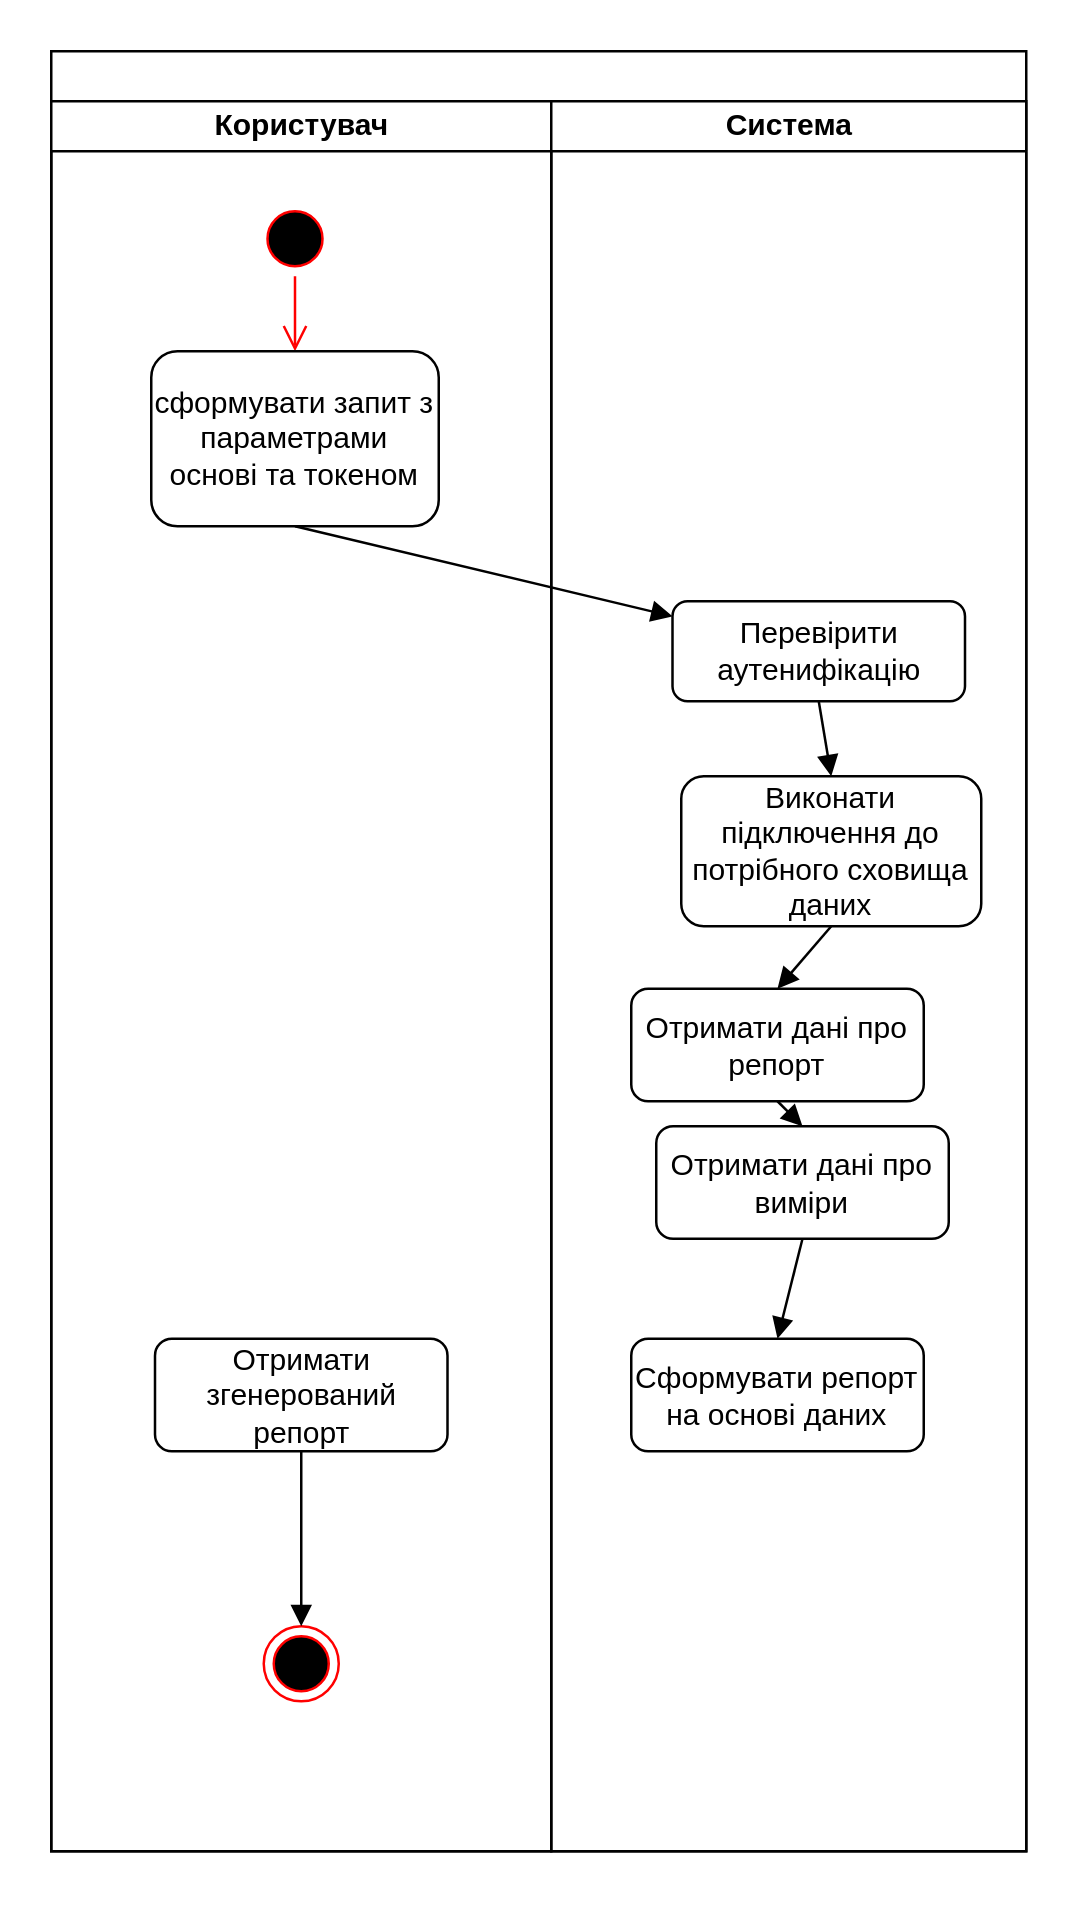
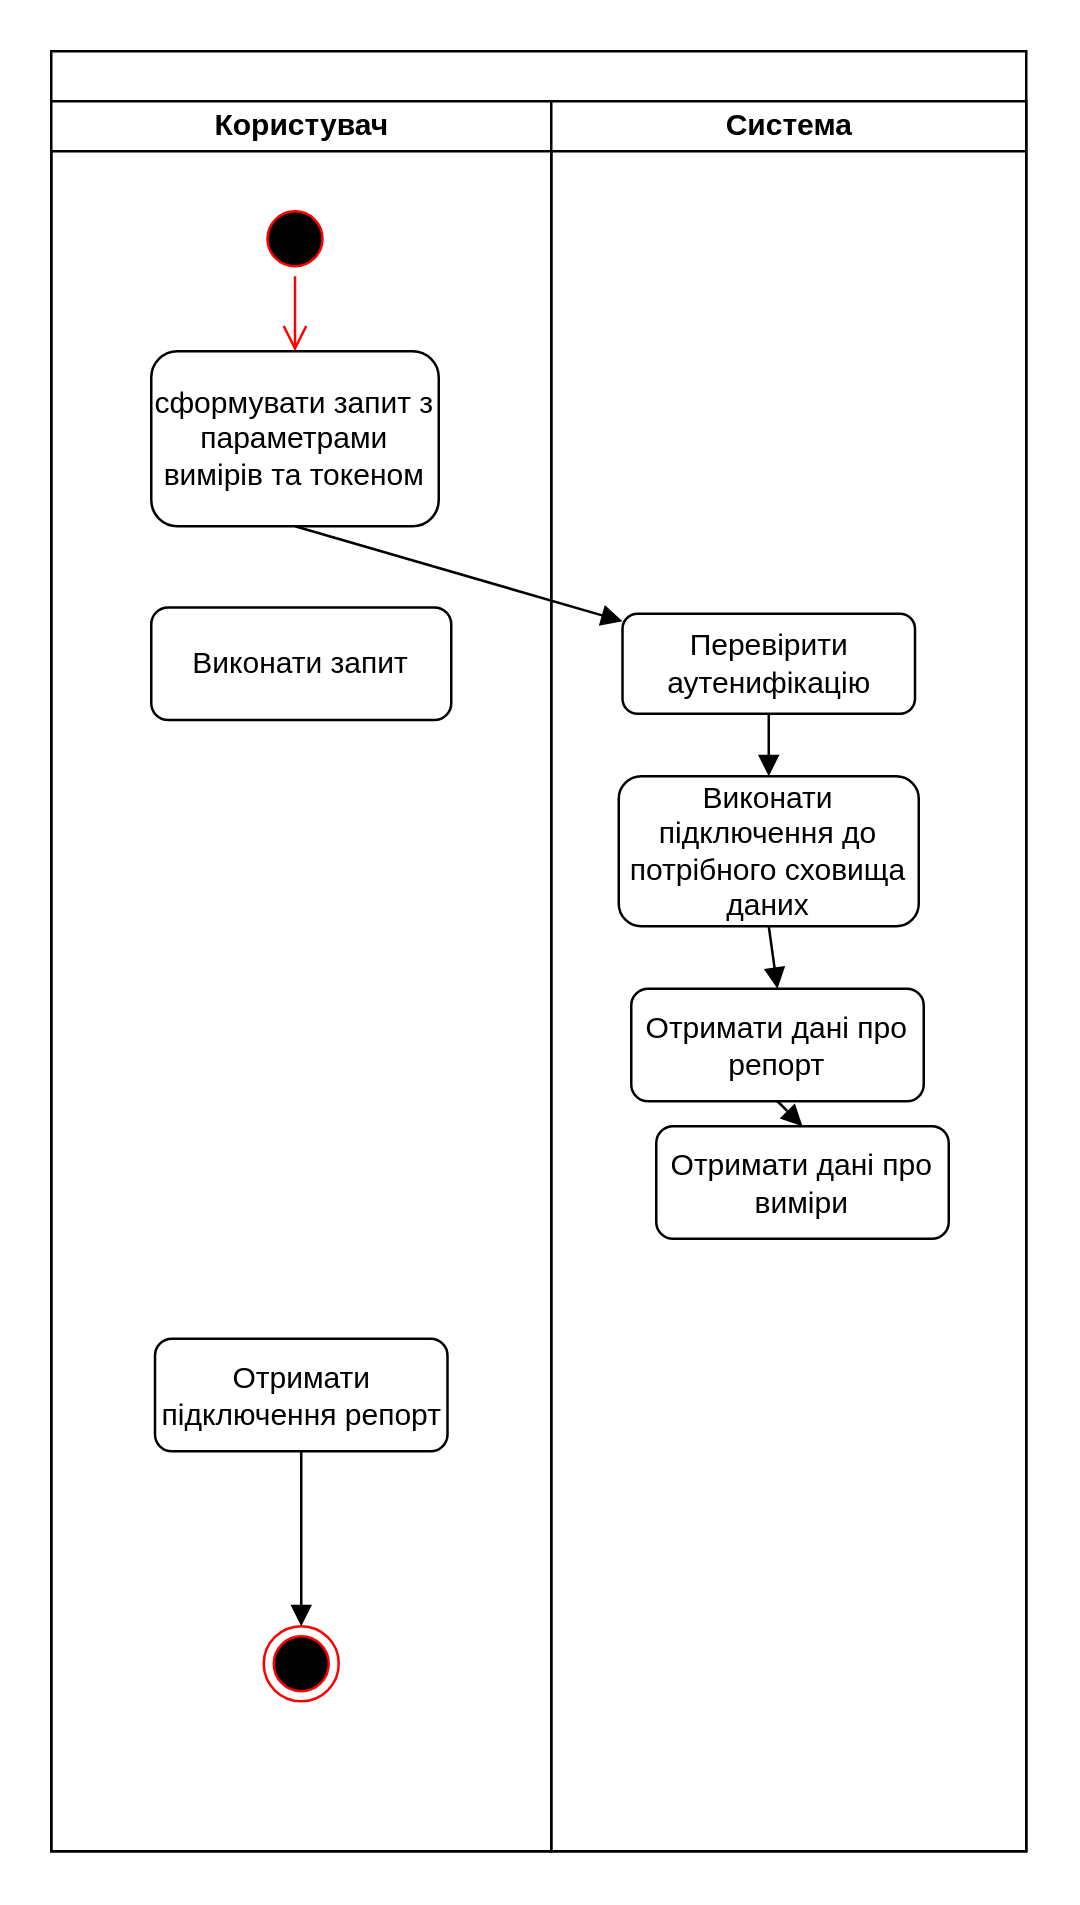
  <mxCell id="0" />
  <mxCell id="1" parent="0" />
  <mxCell id="2" value="" style="swimlane;html=1;childLayout=stackLayout;resizeParent=1;resizeParentMax=0;startSize=20;" vertex="1" parent="1"><mxGeometry x="20" y="20" width="390" height="720" as="geometry"><mxRectangle x="60" y="70" width="50" height="40" as="alternateBounds" /></mxGeometry></mxCell>
  <mxCell id="3" value="Користувач" style="swimlane;html=1;startSize=20;" vertex="1" parent="2"><mxGeometry y="20" width="200" height="700" as="geometry" /></mxCell>
  <mxCell id="4" value="" style="ellipse;html=1;shape=startState;fillColor=#000000;strokeColor=#ff0000;" vertex="1" parent="3"><mxGeometry x="82.5" y="40" width="30" height="30" as="geometry" /></mxCell>
  <mxCell id="5" value="" style="edgeStyle=orthogonalEdgeStyle;html=1;verticalAlign=bottom;endArrow=open;endSize=8;strokeColor=#ff0000;entryX=0.5;entryY=0;entryDx=0;entryDy=0;" edge="1" source="4" parent="3" target="6"><mxGeometry relative="1" as="geometry"><mxPoint x="60" y="100" as="targetPoint" /></mxGeometry></mxCell>
- <mxCell id="6" value="сформувати запит з параметрами основі та токеном" style="shape=ext;rounded=1;html=1;whiteSpace=wrap;" vertex="1" parent="3"><mxGeometry x="40" y="100" width="115" height="70" as="geometry" /></mxCell>
+ <mxCell id="6" value="сформувати запит з параметрами вимірів та токеном" style="shape=ext;rounded=1;html=1;whiteSpace=wrap;" vertex="1" parent="3"><mxGeometry x="40" y="100" width="115" height="70" as="geometry" /></mxCell>
+ <mxCell id="7" value="Виконати запит" style="shape=ext;rounded=1;html=1;whiteSpace=wrap;" vertex="1" parent="3"><mxGeometry x="40" y="202.5" width="120" height="45" as="geometry" /></mxCell>
  <mxCell id="8" value="" style="endArrow=block;endFill=1;endSize=6;html=1;exitX=0.5;exitY=1;exitDx=0;exitDy=0;" edge="1" parent="3" source="6" target="13"><mxGeometry width="100" relative="1" as="geometry"><mxPoint x="130" y="320" as="sourcePoint" /><mxPoint x="230" y="320" as="targetPoint" /></mxGeometry></mxCell>
- <mxCell id="9" value="Отримати згенерований репорт" style="shape=ext;rounded=1;html=1;whiteSpace=wrap;" vertex="1" parent="3"><mxGeometry x="41.5" y="495" width="117" height="45" as="geometry" /></mxCell>
+ <mxCell id="9" value="Отримати підключення репорт" style="shape=ext;rounded=1;html=1;whiteSpace=wrap;" vertex="1" parent="3"><mxGeometry x="41.5" y="495" width="117" height="45" as="geometry" /></mxCell>
  <mxCell id="10" value="" style="ellipse;html=1;shape=endState;fillColor=#000000;strokeColor=#ff0000;" vertex="1" parent="3"><mxGeometry x="85" y="610" width="30" height="30" as="geometry" /></mxCell>
  <mxCell id="11" value="" style="endArrow=block;endFill=1;endSize=6;html=1;exitX=0.5;exitY=1;exitDx=0;exitDy=0;entryX=0.5;entryY=0;entryDx=0;entryDy=0;" edge="1" parent="3" source="9" target="10"><mxGeometry width="100" relative="1" as="geometry"><mxPoint x="220" y="285" as="sourcePoint" /><mxPoint x="289" y="285" as="targetPoint" /></mxGeometry></mxCell>
  <mxCell id="12" value="Система" style="swimlane;html=1;startSize=20;" vertex="1" parent="2"><mxGeometry x="200" y="20" width="190" height="700" as="geometry" /></mxCell>
- <mxCell id="13" value="Перевірити аутенифікацію" style="shape=ext;rounded=1;html=1;whiteSpace=wrap;" vertex="1" parent="12"><mxGeometry x="48.5" y="200" width="117" height="40" as="geometry" /></mxCell>
- <mxCell id="14" value="Виконати підключення до потрібного сховища даних" style="shape=ext;rounded=1;html=1;whiteSpace=wrap;" vertex="1" parent="12"><mxGeometry x="52" y="270" width="120" height="60" as="geometry" /></mxCell>
+ <mxCell id="13" value="Перевірити аутенифікацію" style="shape=ext;rounded=1;html=1;whiteSpace=wrap;" vertex="1" parent="12"><mxGeometry x="28.5" y="205" width="117" height="40" as="geometry" /></mxCell>
+ <mxCell id="14" value="Виконати підключення до потрібного сховища даних" style="shape=ext;rounded=1;html=1;whiteSpace=wrap;" vertex="1" parent="12"><mxGeometry x="27" y="270" width="120" height="60" as="geometry" /></mxCell>
  <mxCell id="15" value="Отримати дані про репорт" style="shape=ext;rounded=1;html=1;whiteSpace=wrap;" vertex="1" parent="12"><mxGeometry x="32" y="355" width="117" height="45" as="geometry" /></mxCell>
  <mxCell id="16" value="Отримати дані про виміри" style="shape=ext;rounded=1;html=1;whiteSpace=wrap;" vertex="1" parent="12"><mxGeometry x="42" y="410" width="117" height="45" as="geometry" /></mxCell>
- <mxCell id="17" value="Сформувати репорт на основі даних" style="shape=ext;rounded=1;html=1;whiteSpace=wrap;" vertex="1" parent="12"><mxGeometry x="32" y="495" width="117" height="45" as="geometry" /></mxCell>
  <mxCell id="18" value="" style="endArrow=block;endFill=1;endSize=6;html=1;exitX=0.5;exitY=1;exitDx=0;exitDy=0;entryX=0.5;entryY=0;entryDx=0;entryDy=0;" edge="1" parent="12" source="13" target="14"><mxGeometry width="100" relative="1" as="geometry"><mxPoint x="-30" y="235" as="sourcePoint" /><mxPoint x="39" y="235" as="targetPoint" /></mxGeometry></mxCell>
  <mxCell id="19" value="" style="endArrow=block;endFill=1;endSize=6;html=1;exitX=0.5;exitY=1;exitDx=0;exitDy=0;entryX=0.5;entryY=0;entryDx=0;entryDy=0;" edge="1" parent="12" source="14" target="15"><mxGeometry width="100" relative="1" as="geometry"><mxPoint x="-20" y="245" as="sourcePoint" /><mxPoint x="49" y="245" as="targetPoint" /></mxGeometry></mxCell>
  <mxCell id="20" value="" style="endArrow=block;endFill=1;endSize=6;html=1;exitX=0.5;exitY=1;exitDx=0;exitDy=0;entryX=0.5;entryY=0;entryDx=0;entryDy=0;" edge="1" parent="12" source="15" target="16"><mxGeometry width="100" relative="1" as="geometry"><mxPoint x="-10" y="255" as="sourcePoint" /><mxPoint x="59" y="255" as="targetPoint" /></mxGeometry></mxCell>
- <mxCell id="21" value="" style="endArrow=block;endFill=1;endSize=6;html=1;exitX=0.5;exitY=1;exitDx=0;exitDy=0;entryX=0.5;entryY=0;entryDx=0;entryDy=0;" edge="1" parent="12" source="16" target="17"><mxGeometry width="100" relative="1" as="geometry"><mxPoint y="265" as="sourcePoint" /><mxPoint x="69" y="265" as="targetPoint" /></mxGeometry></mxCell>
